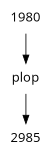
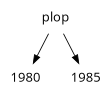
  digraph {
    fontname="Open Sans"
    node [fontname="Open Sans" fontsize=16 shape=plaintext]
    edge [fontname="Open Sans"]
    n1 [label=plop]
    1980
-   1985 [label=2985]
+   1985
    subgraph sub_1 {
      n1
      1980
      1985
    }
-   1980 -> n1
+   n1 -> 1980
    n1 -> 1985
  }
